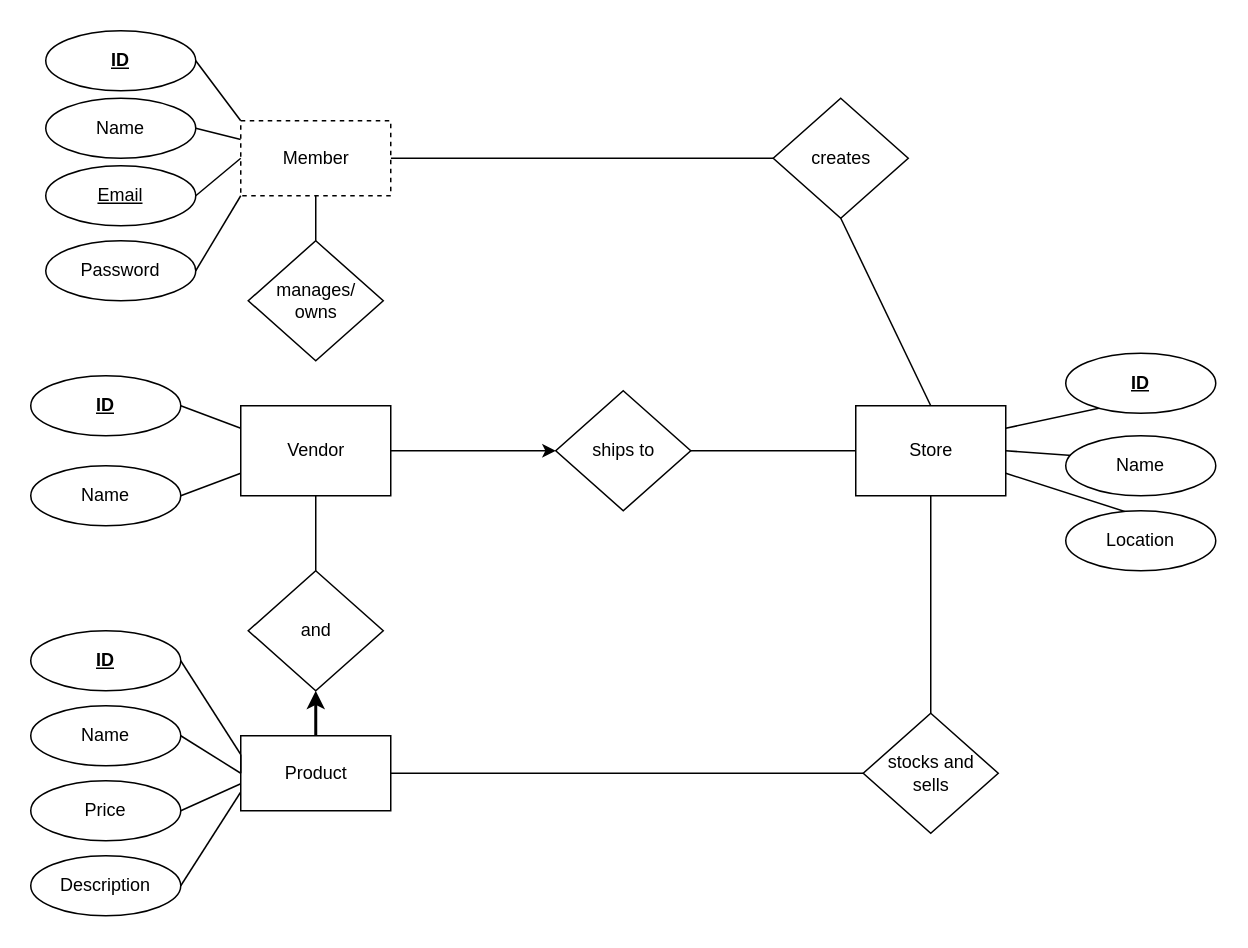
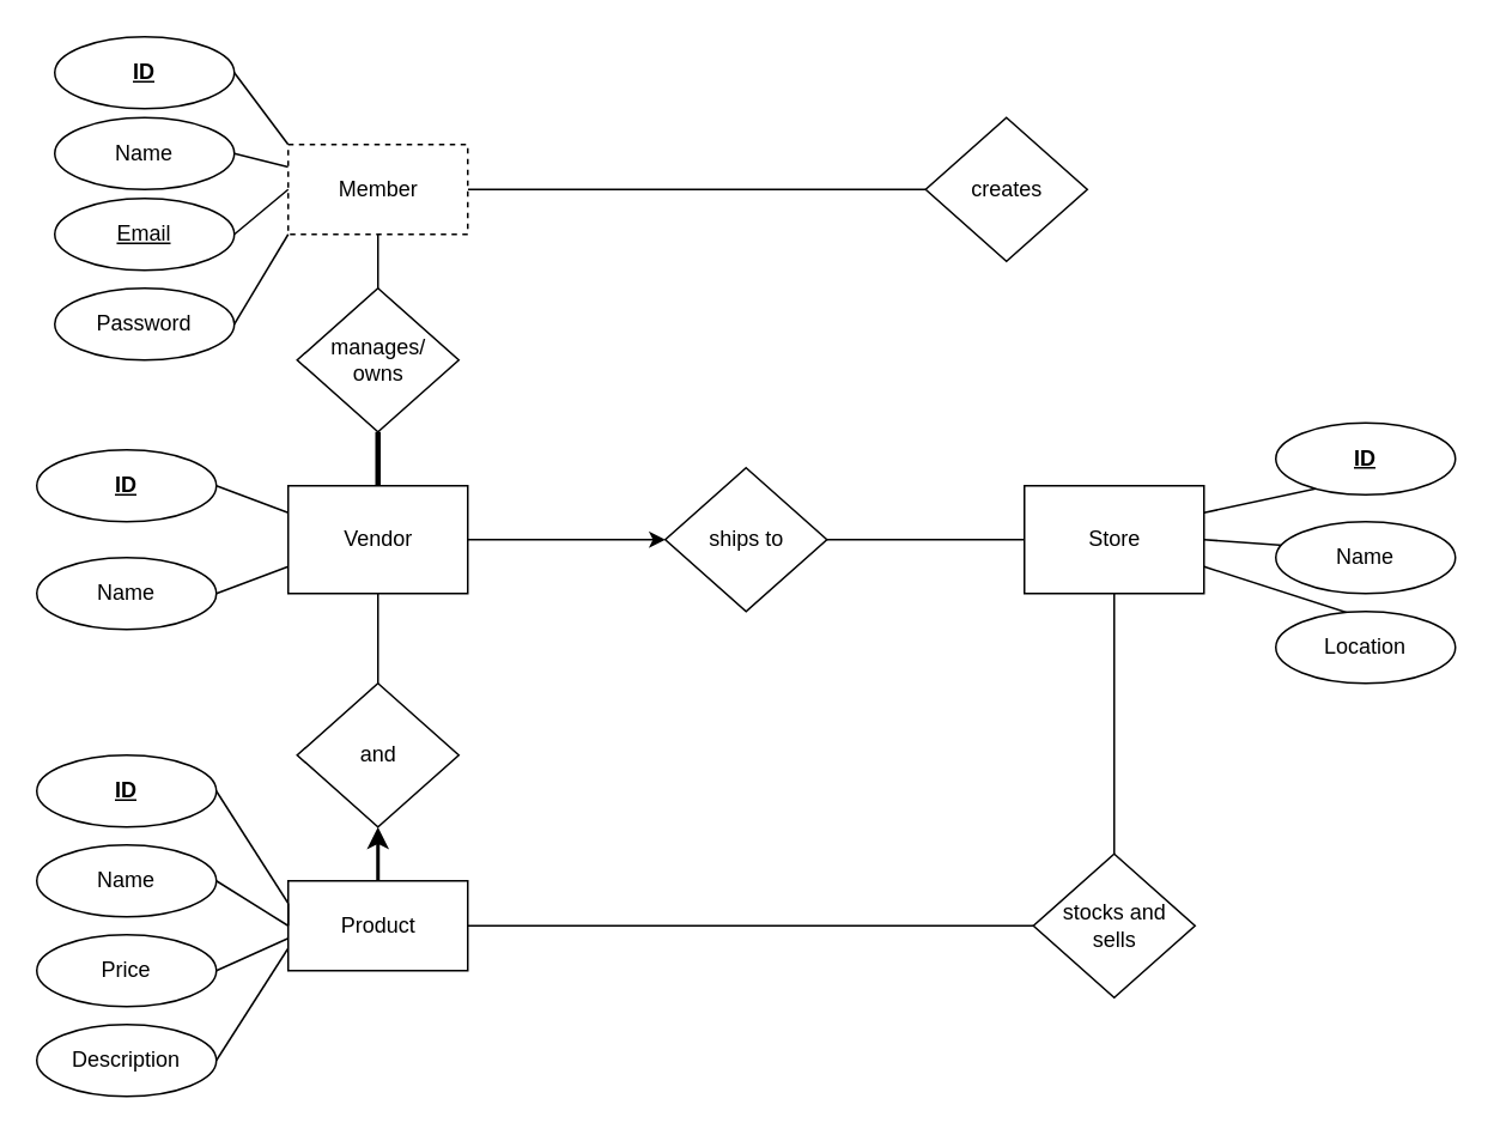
  <mxCell id="0" />
  <mxCell id="1" parent="0" />
  <mxCell id="2" style="edgeStyle=none;rounded=0;orthogonalLoop=1;jettySize=auto;html=1;exitX=0;exitY=0;exitDx=0;exitDy=0;entryX=1;entryY=0.5;entryDx=0;entryDy=0;startArrow=none;startFill=0;endArrow=none;endFill=0;" parent="1" source="6" target="7" edge="1"><mxGeometry relative="1" as="geometry" /></mxCell>
  <mxCell id="3" style="edgeStyle=none;rounded=0;orthogonalLoop=1;jettySize=auto;html=1;exitX=0;exitY=0.25;exitDx=0;exitDy=0;entryX=1;entryY=0.5;entryDx=0;entryDy=0;startArrow=none;startFill=0;endArrow=none;endFill=0;" parent="1" source="6" target="8" edge="1"><mxGeometry relative="1" as="geometry" /></mxCell>
  <mxCell id="4" style="edgeStyle=none;rounded=0;orthogonalLoop=1;jettySize=auto;html=1;exitX=0.5;exitY=1;exitDx=0;exitDy=0;entryX=0.5;entryY=0;entryDx=0;entryDy=0;startArrow=none;startFill=0;endArrow=none;endFill=0;" parent="1" source="6" target="16" edge="1"><mxGeometry relative="1" as="geometry" /></mxCell>
  <mxCell id="5" style="edgeStyle=none;rounded=0;comic=0;jumpSize=6;orthogonalLoop=1;jettySize=auto;html=1;exitX=1;exitY=0.5;exitDx=0;exitDy=0;entryX=0;entryY=0.5;entryDx=0;entryDy=0;shadow=0;startArrow=none;startFill=0;endArrow=none;endFill=0;strokeColor=#000000;strokeWidth=1;fontSize=12;" parent="1" source="6" target="38" edge="1"><mxGeometry relative="1" as="geometry" /></mxCell>
  <mxCell id="6" value="Member" style="html=1;dashed=1;whitespace=wrap;" parent="1" vertex="1"><mxGeometry x="160" y="80" width="100" height="50" as="geometry" /></mxCell>
  <mxCell id="7" value="ID" style="ellipse;whiteSpace=wrap;html=1;align=center;fontStyle=5" parent="1" vertex="1"><mxGeometry x="30" y="20" width="100" height="40" as="geometry" /></mxCell>
  <mxCell id="8" value="Name" style="ellipse;whiteSpace=wrap;html=1;align=center;fontStyle=0" parent="1" vertex="1"><mxGeometry x="30" y="65" width="100" height="40" as="geometry" /></mxCell>
  <mxCell id="9" style="edgeStyle=none;rounded=0;orthogonalLoop=1;jettySize=auto;html=1;exitX=0;exitY=0.25;exitDx=0;exitDy=0;entryX=1;entryY=0.5;entryDx=0;entryDy=0;startArrow=none;startFill=0;endArrow=none;endFill=0;" parent="1" source="13" target="14" edge="1"><mxGeometry relative="1" as="geometry" /></mxCell>
  <mxCell id="10" style="edgeStyle=none;rounded=0;orthogonalLoop=1;jettySize=auto;html=1;exitX=0;exitY=0.75;exitDx=0;exitDy=0;entryX=1;entryY=0.5;entryDx=0;entryDy=0;startArrow=none;startFill=0;endArrow=none;endFill=0;" parent="1" source="13" target="15" edge="1"><mxGeometry relative="1" as="geometry" /></mxCell>
+ <mxCell id="11" style="edgeStyle=none;orthogonalLoop=1;jettySize=auto;html=1;exitX=0.5;exitY=0;exitDx=0;exitDy=0;entryX=0.5;entryY=1;entryDx=0;entryDy=0;startArrow=none;startFill=0;endArrow=none;endFill=0;strokeColor=#000000;rounded=0;shadow=0;comic=0;jumpSize=6;strokeWidth=3;" parent="1" source="13" target="16" edge="1"><mxGeometry relative="1" as="geometry" /></mxCell>
  <mxCell id="12" style="edgeStyle=none;rounded=0;comic=0;jumpSize=6;orthogonalLoop=1;jettySize=auto;html=1;exitX=0.5;exitY=1;exitDx=0;exitDy=0;entryX=0.5;entryY=0;entryDx=0;entryDy=0;shadow=0;startArrow=none;startFill=0;endArrow=none;endFill=0;strokeColor=#000000;strokeWidth=1;fontSize=12;" parent="1" source="13" target="28" edge="1"><mxGeometry relative="1" as="geometry" /></mxCell>
  <mxCell id="13" value="Vendor" style="html=1;dashed=0;whitespace=wrap;" parent="1" vertex="1"><mxGeometry x="160" y="270" width="100" height="60" as="geometry" /></mxCell>
  <mxCell id="14" value="ID" style="ellipse;whiteSpace=wrap;html=1;align=center;fontStyle=5" parent="1" vertex="1"><mxGeometry x="20" y="250" width="100" height="40" as="geometry" /></mxCell>
  <mxCell id="15" value="Name" style="ellipse;whiteSpace=wrap;html=1;align=center;fontStyle=0" parent="1" vertex="1"><mxGeometry x="20" y="310" width="100" height="40" as="geometry" /></mxCell>
  <mxCell id="16" value="manages/&lt;br&gt;owns" style="shape=rhombus;html=1;dashed=0;whitespace=wrap;perimeter=rhombusPerimeter;aspect=fixed;" parent="1" vertex="1"><mxGeometry x="165" y="160" width="90" height="80" as="geometry" /></mxCell>
  <mxCell id="17" style="edgeStyle=none;rounded=0;comic=0;jumpSize=6;orthogonalLoop=1;jettySize=auto;html=1;exitX=0;exitY=0.25;exitDx=0;exitDy=0;entryX=1;entryY=0.5;entryDx=0;entryDy=0;shadow=0;startArrow=none;startFill=0;endArrow=none;endFill=0;strokeColor=#000000;strokeWidth=1;fontSize=12;" parent="1" source="22" target="23" edge="1"><mxGeometry relative="1" as="geometry" /></mxCell>
  <mxCell id="18" style="edgeStyle=none;rounded=0;comic=0;jumpSize=6;orthogonalLoop=1;jettySize=auto;html=1;entryX=1;entryY=0.5;entryDx=0;entryDy=0;shadow=0;startArrow=none;startFill=0;endArrow=none;endFill=0;strokeColor=#000000;strokeWidth=1;fontSize=12;" parent="1" target="24" edge="1"><mxGeometry relative="1" as="geometry"><mxPoint x="160" y="515" as="sourcePoint" /></mxGeometry></mxCell>
  <mxCell id="19" style="edgeStyle=none;rounded=0;comic=0;jumpSize=6;orthogonalLoop=1;jettySize=auto;html=1;exitX=0;exitY=0.64;exitDx=0;exitDy=0;entryX=1;entryY=0.5;entryDx=0;entryDy=0;shadow=0;startArrow=none;startFill=0;endArrow=none;endFill=0;strokeColor=#000000;strokeWidth=1;fontSize=12;exitPerimeter=0;" parent="1" source="22" target="25" edge="1"><mxGeometry relative="1" as="geometry" /></mxCell>
  <mxCell id="20" style="edgeStyle=none;rounded=0;comic=0;jumpSize=6;orthogonalLoop=1;jettySize=auto;html=1;exitX=0;exitY=0.75;exitDx=0;exitDy=0;entryX=1;entryY=0.5;entryDx=0;entryDy=0;shadow=0;startArrow=none;startFill=0;endArrow=none;endFill=0;strokeColor=#000000;strokeWidth=1;fontSize=12;" parent="1" source="22" target="26" edge="1"><mxGeometry relative="1" as="geometry" /></mxCell>
  <mxCell id="21" style="edgeStyle=none;rounded=0;comic=0;jumpSize=6;orthogonalLoop=1;jettySize=auto;html=1;exitX=1;exitY=0.5;exitDx=0;exitDy=0;entryX=0;entryY=0.5;entryDx=0;entryDy=0;shadow=0;startArrow=none;startFill=0;endArrow=none;endFill=0;strokeColor=#000000;strokeWidth=1;fontSize=12;" parent="1" source="22" target="37" edge="1"><mxGeometry relative="1" as="geometry" /></mxCell>
  <mxCell id="22" value="Product" style="html=1;dashed=0;whitespace=wrap;fontSize=12;" parent="1" vertex="1"><mxGeometry x="160" y="490" width="100" height="50" as="geometry" /></mxCell>
  <mxCell id="23" value="ID" style="ellipse;whiteSpace=wrap;html=1;align=center;fontSize=12;fontStyle=5" parent="1" vertex="1"><mxGeometry x="20" y="420" width="100" height="40" as="geometry" /></mxCell>
  <mxCell id="24" value="Name" style="ellipse;whiteSpace=wrap;html=1;align=center;fontSize=12;" parent="1" vertex="1"><mxGeometry x="20" y="470" width="100" height="40" as="geometry" /></mxCell>
  <mxCell id="25" value="Price" style="ellipse;whiteSpace=wrap;html=1;align=center;fontSize=12;" parent="1" vertex="1"><mxGeometry x="20" y="520" width="100" height="40" as="geometry" /></mxCell>
  <mxCell id="26" value="Description" style="ellipse;whiteSpace=wrap;html=1;align=center;fontSize=12;" parent="1" vertex="1"><mxGeometry x="20" y="570" width="100" height="40" as="geometry" /></mxCell>
  <mxCell id="27" style="edgeStyle=none;rounded=0;comic=0;jumpSize=6;orthogonalLoop=1;jettySize=auto;html=1;exitX=0;exitY=0.25;exitDx=0;exitDy=0;entryX=0;entryY=0.5;entryDx=0;entryDy=0;shadow=0;startArrow=none;startFill=0;endArrow=none;endFill=0;strokeColor=#000000;strokeWidth=1;fontSize=12;" parent="1" source="22" target="22" edge="1"><mxGeometry relative="1" as="geometry" /></mxCell>
  <mxCell id="28" value="and" style="shape=rhombus;html=1;dashed=0;whitespace=wrap;perimeter=rhombusPerimeter;fontSize=12;" parent="1" vertex="1"><mxGeometry x="165" y="380" width="90" height="80" as="geometry" /></mxCell>
  <mxCell id="29" style="edgeStyle=none;rounded=0;comic=0;jumpSize=6;orthogonalLoop=1;jettySize=auto;html=1;exitX=1;exitY=0.25;exitDx=0;exitDy=0;entryX=1;entryY=0.5;entryDx=0;entryDy=0;shadow=0;startArrow=none;startFill=0;endArrow=none;endFill=0;strokeColor=#000000;strokeWidth=1;fontSize=12;" parent="1" source="32" target="33" edge="1"><mxGeometry relative="1" as="geometry" /></mxCell>
  <mxCell id="30" style="edgeStyle=none;rounded=0;comic=0;jumpSize=6;orthogonalLoop=1;jettySize=auto;html=1;exitX=1;exitY=0.75;exitDx=0;exitDy=0;shadow=0;startArrow=none;startFill=0;endArrow=none;endFill=0;strokeColor=#000000;strokeWidth=1;fontSize=12;entryX=1;entryY=0.5;entryDx=0;entryDy=0;" parent="1" source="32" target="36" edge="1"><mxGeometry relative="1" as="geometry"><mxPoint x="530" y="375" as="targetPoint" /></mxGeometry></mxCell>
  <mxCell id="31" style="edgeStyle=none;rounded=0;comic=0;jumpSize=6;orthogonalLoop=1;jettySize=auto;html=1;entryX=0.5;entryY=0;entryDx=0;entryDy=0;shadow=0;startArrow=none;startFill=0;endArrow=none;endFill=0;strokeColor=#000000;strokeWidth=1;fontSize=12;" parent="1" source="32" target="37" edge="1"><mxGeometry relative="1" as="geometry" /></mxCell>
  <mxCell id="32" value="Store" style="html=1;dashed=0;whitespace=wrap;fontSize=12;" parent="1" vertex="1"><mxGeometry x="570" y="270" width="100" height="60" as="geometry" /></mxCell>
  <mxCell id="33" value="ID" style="ellipse;whiteSpace=wrap;html=1;align=center;fontSize=12;fontStyle=5" parent="1" vertex="1"><mxGeometry x="710" y="235" width="100" height="40" as="geometry" /></mxCell>
  <mxCell id="34" style="edgeStyle=none;rounded=0;comic=0;jumpSize=6;orthogonalLoop=1;jettySize=auto;html=1;exitX=1;exitY=0.5;exitDx=0;exitDy=0;entryX=1;entryY=0.5;entryDx=0;entryDy=0;shadow=0;startArrow=none;startFill=0;endArrow=none;endFill=0;strokeColor=#000000;strokeWidth=1;fontSize=12;" parent="1" source="35" target="32" edge="1"><mxGeometry relative="1" as="geometry" /></mxCell>
  <mxCell id="35" value="Name" style="ellipse;whiteSpace=wrap;html=1;align=center;fontSize=12;" parent="1" vertex="1"><mxGeometry x="710" y="290" width="100" height="40" as="geometry" /></mxCell>
  <mxCell id="36" value="Location" style="ellipse;whiteSpace=wrap;html=1;align=center;fontSize=12;" parent="1" vertex="1"><mxGeometry x="710" y="340" width="100" height="40" as="geometry" /></mxCell>
  <mxCell id="37" value="stocks and&lt;br&gt;sells" style="shape=rhombus;html=1;dashed=0;whitespace=wrap;perimeter=rhombusPerimeter;fontSize=12;" parent="1" vertex="1"><mxGeometry x="575" y="475" width="90" height="80" as="geometry" /></mxCell>
  <mxCell id="38" value="creates" style="shape=rhombus;html=1;dashed=0;whitespace=wrap;perimeter=rhombusPerimeter;fontSize=12;" parent="1" vertex="1"><mxGeometry x="515" y="65" width="90" height="80" as="geometry" /></mxCell>
  <mxCell id="39" value="" style="endArrow=classic;html=1;rounded=0;entryX=0.5;entryY=1;entryDx=0;entryDy=0;exitX=0.5;exitY=0;exitDx=0;exitDy=0;strokeWidth=2;" parent="1" source="22" target="28" edge="1"><mxGeometry width="50" height="50" relative="1" as="geometry"><mxPoint x="320" y="460" as="sourcePoint" /><mxPoint x="370" y="410" as="targetPoint" /></mxGeometry></mxCell>
  <mxCell id="40" value="ships to" style="shape=rhombus;html=1;dashed=0;whitespace=wrap;perimeter=rhombusPerimeter;fontSize=12;" parent="1" vertex="1"><mxGeometry x="370" y="260" width="90" height="80" as="geometry" /></mxCell>
  <mxCell id="41" value="" style="endArrow=classic;html=1;rounded=0;exitX=1;exitY=0.5;exitDx=0;exitDy=0;entryX=0;entryY=0.5;entryDx=0;entryDy=0;" parent="1" source="13" target="40" edge="1"><mxGeometry width="50" height="50" relative="1" as="geometry"><mxPoint x="320" y="460" as="sourcePoint" /><mxPoint x="370" y="410" as="targetPoint" /></mxGeometry></mxCell>
  <mxCell id="42" value="" style="endArrow=none;html=1;rounded=0;entryX=0;entryY=0.5;entryDx=0;entryDy=0;exitX=1;exitY=0.5;exitDx=0;exitDy=0;" parent="1" source="40" target="32" edge="1"><mxGeometry width="50" height="50" relative="1" as="geometry"><mxPoint x="320" y="460" as="sourcePoint" /><mxPoint x="370" y="410" as="targetPoint" /></mxGeometry></mxCell>
  <mxCell id="43" value="Email" style="ellipse;whiteSpace=wrap;html=1;align=center;fontStyle=4" parent="1" vertex="1"><mxGeometry x="30" y="110" width="100" height="40" as="geometry" /></mxCell>
  <mxCell id="44" value="" style="endArrow=none;html=1;rounded=0;entryX=0;entryY=0.5;entryDx=0;entryDy=0;exitX=1;exitY=0.5;exitDx=0;exitDy=0;" parent="1" source="43" target="6" edge="1"><mxGeometry width="50" height="50" relative="1" as="geometry"><mxPoint x="320" y="340" as="sourcePoint" /><mxPoint x="370" y="290" as="targetPoint" /></mxGeometry></mxCell>
  <mxCell id="45" value="Password" style="ellipse;whiteSpace=wrap;html=1;align=center;fontStyle=0" parent="1" vertex="1"><mxGeometry x="30" y="160" width="100" height="40" as="geometry" /></mxCell>
  <mxCell id="46" value="" style="endArrow=none;html=1;rounded=0;entryX=0;entryY=1;entryDx=0;entryDy=0;exitX=1;exitY=0.5;exitDx=0;exitDy=0;" parent="1" source="45" target="6" edge="1"><mxGeometry width="50" height="50" relative="1" as="geometry"><mxPoint x="320" y="340" as="sourcePoint" /><mxPoint x="370" y="290" as="targetPoint" /></mxGeometry></mxCell>
- <mxCell id="47" value="" style="endArrow=none;html=1;rounded=0;strokeWidth=1;entryX=0.5;entryY=1;entryDx=0;entryDy=0;exitX=0.5;exitY=0;exitDx=0;exitDy=0;" edge="1" parent="1" source="32" target="38"><mxGeometry width="50" height="50" relative="1" as="geometry"><mxPoint x="440" y="430" as="sourcePoint" /><mxPoint x="490" y="380" as="targetPoint" /><Array as="points" /></mxGeometry></mxCell>
